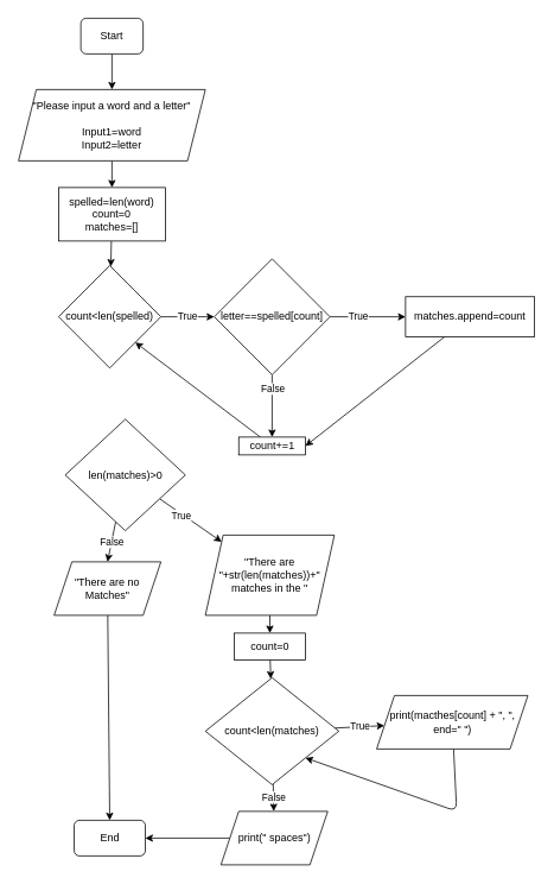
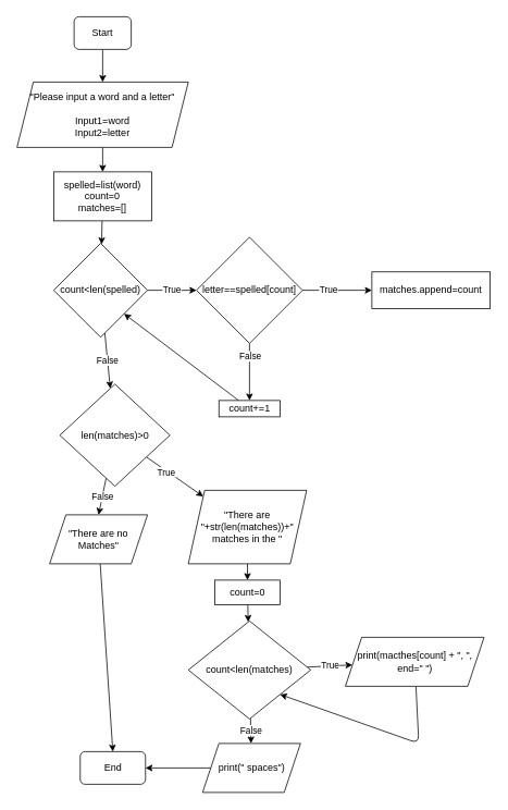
  <mxCell id="0" />
  <mxCell id="1" parent="0" />
  <mxCell id="2" value="" style="edgeStyle=none;html=1;" edge="1" parent="1" source="3" target="6"><mxGeometry relative="1" as="geometry" /></mxCell>
  <mxCell id="3" value="Start" style="rounded=1;whiteSpace=wrap;html=1;" vertex="1" parent="1"><mxGeometry x="90" y="20" width="70" height="40" as="geometry" /></mxCell>
- <mxCell id="4" value="End" style="rounded=1;whiteSpace=wrap;html=1;" vertex="1" parent="1"><mxGeometry x="82.5" y="920" width="80" height="40" as="geometry" /></mxCell>
+ <mxCell id="4" value="End" style="rounded=1;whiteSpace=wrap;html=1;" vertex="1" parent="1"><mxGeometry x="97.5" y="920" width="80" height="40" as="geometry" /></mxCell>
  <mxCell id="5" value="" style="edgeStyle=none;html=1;" edge="1" parent="1" source="6" target="13"><mxGeometry relative="1" as="geometry" /></mxCell>
  <mxCell id="6" value="&quot;Please input a word and a letter&quot;&lt;br&gt;&lt;br&gt;Input1=word&lt;br&gt;Input2=letter" style="shape=parallelogram;perimeter=parallelogramPerimeter;whiteSpace=wrap;html=1;fixedSize=1;" vertex="1" parent="1"><mxGeometry x="20" y="100" width="210" height="80" as="geometry" /></mxCell>
  <mxCell id="7" value="" style="edgeStyle=none;html=1;" edge="1" parent="1" source="11" target="18"><mxGeometry relative="1" as="geometry" /></mxCell>
  <mxCell id="8" value="False" style="edgeLabel;html=1;align=center;verticalAlign=middle;resizable=0;points=[];" vertex="1" connectable="0" parent="7"><mxGeometry x="-0.578" y="-1" relative="1" as="geometry"><mxPoint x="1" as="offset" /></mxGeometry></mxCell>
  <mxCell id="9" value="" style="edgeStyle=none;html=1;" edge="1" parent="1" source="11" target="20"><mxGeometry relative="1" as="geometry" /></mxCell>
  <mxCell id="10" value="True" style="edgeLabel;html=1;align=center;verticalAlign=middle;resizable=0;points=[];" vertex="1" connectable="0" parent="9"><mxGeometry x="-0.267" y="1" relative="1" as="geometry"><mxPoint as="offset" /></mxGeometry></mxCell>
  <mxCell id="11" value="letter==spelled[count]" style="rhombus;whiteSpace=wrap;html=1;" vertex="1" parent="1"><mxGeometry x="240" y="290" width="130" height="130" as="geometry" /></mxCell>
  <mxCell id="12" value="" style="edgeStyle=none;html=1;" edge="1" parent="1" source="13" target="16"><mxGeometry relative="1" as="geometry" /></mxCell>
- <mxCell id="13" value="spelled=len(word)&lt;br&gt;count=0&lt;br&gt;matches=[]" style="whiteSpace=wrap;html=1;" vertex="1" parent="1"><mxGeometry x="65" y="210" width="120" height="60" as="geometry" /></mxCell>
+ <mxCell id="13" value="spelled=list(word)&lt;br&gt;count=0&lt;br&gt;matches=[]" style="whiteSpace=wrap;html=1;" vertex="1" parent="1"><mxGeometry x="65" y="210" width="120" height="60" as="geometry" /></mxCell>
  <mxCell id="14" value="True" style="edgeStyle=none;html=1;" edge="1" parent="1" source="16" target="11"><mxGeometry relative="1" as="geometry" /></mxCell>
+ <mxCell id="15" value="False" style="edgeStyle=none;html=1;" edge="1" parent="1" source="16" target="35"><mxGeometry relative="1" as="geometry" /></mxCell>
  <mxCell id="16" value="count&amp;lt;len(spelled)" style="rhombus;whiteSpace=wrap;html=1;" vertex="1" parent="1"><mxGeometry x="65" y="297.5" width="115" height="115" as="geometry" /></mxCell>
  <mxCell id="17" value="" style="edgeStyle=none;html=1;entryX=1;entryY=1;entryDx=0;entryDy=0;" edge="1" parent="1" source="18" target="16"><mxGeometry relative="1" as="geometry"><mxPoint x="187.5" y="500" as="targetPoint" /></mxGeometry></mxCell>
  <mxCell id="18" value="count+=1" style="whiteSpace=wrap;html=1;" vertex="1" parent="1"><mxGeometry x="267.5" y="490" width="75" height="20" as="geometry" /></mxCell>
- <mxCell id="19" value="" style="edgeStyle=none;html=1;entryX=1;entryY=0.5;entryDx=0;entryDy=0;" edge="1" parent="1" source="20" target="18"><mxGeometry relative="1" as="geometry"><mxPoint x="527.5" y="450" as="targetPoint" /></mxGeometry></mxCell>
  <mxCell id="20" value="matches.append=count" style="whiteSpace=wrap;html=1;" vertex="1" parent="1"><mxGeometry x="455" y="332.5" width="145" height="45" as="geometry" /></mxCell>
  <mxCell id="21" value="" style="edgeStyle=none;html=1;" edge="1" parent="1" source="22" target="29"><mxGeometry relative="1" as="geometry" /></mxCell>
  <mxCell id="22" value="&quot;There are &quot;+str(len(matches))+&quot; matches in the &quot;" style="shape=parallelogram;perimeter=parallelogramPerimeter;whiteSpace=wrap;html=1;fixedSize=1;" vertex="1" parent="1"><mxGeometry x="230" y="600" width="145" height="90" as="geometry" /></mxCell>
  <mxCell id="23" value="False" style="edgeStyle=none;html=1;" edge="1" parent="1" source="25" target="31"><mxGeometry relative="1" as="geometry" /></mxCell>
  <mxCell id="24" value="True" style="edgeStyle=none;html=1;" edge="1" parent="1" source="25" target="27"><mxGeometry relative="1" as="geometry" /></mxCell>
  <mxCell id="25" value="count&amp;lt;len(matches)" style="rhombus;whiteSpace=wrap;html=1;" vertex="1" parent="1"><mxGeometry x="230" y="760" width="150" height="120" as="geometry" /></mxCell>
  <mxCell id="26" value="" style="edgeStyle=none;html=1;entryX=1;entryY=1;entryDx=0;entryDy=0;" edge="1" parent="1" source="27" target="25"><mxGeometry relative="1" as="geometry"><mxPoint x="507.5" y="920" as="targetPoint" /><Array as="points"><mxPoint x="512.5" y="910" /></Array></mxGeometry></mxCell>
  <mxCell id="27" value="print(macthes[count] + &quot;, &quot;, end=&quot; &quot;)" style="shape=parallelogram;perimeter=parallelogramPerimeter;whiteSpace=wrap;html=1;fixedSize=1;" vertex="1" parent="1"><mxGeometry x="422.5" y="780" width="170" height="60" as="geometry" /></mxCell>
  <mxCell id="28" value="" style="edgeStyle=none;html=1;" edge="1" parent="1" source="29" target="25"><mxGeometry relative="1" as="geometry" /></mxCell>
  <mxCell id="29" value="count=0" style="whiteSpace=wrap;html=1;" vertex="1" parent="1"><mxGeometry x="262.5" y="710" width="80" height="30" as="geometry" /></mxCell>
  <mxCell id="30" value="" style="edgeStyle=none;html=1;" edge="1" parent="1" source="31" target="4"><mxGeometry relative="1" as="geometry" /></mxCell>
  <mxCell id="31" value="print(&quot; spaces&quot;)" style="shape=parallelogram;perimeter=parallelogramPerimeter;whiteSpace=wrap;html=1;fixedSize=1;" vertex="1" parent="1"><mxGeometry x="247.5" y="910" width="120" height="60" as="geometry" /></mxCell>
  <mxCell id="32" value="" style="edgeStyle=none;html=1;" edge="1" parent="1" source="35" target="22"><mxGeometry relative="1" as="geometry" /></mxCell>
  <mxCell id="33" value="True" style="edgeLabel;html=1;align=center;verticalAlign=middle;resizable=0;points=[];" vertex="1" connectable="0" parent="32"><mxGeometry x="-0.299" y="-2" relative="1" as="geometry"><mxPoint as="offset" /></mxGeometry></mxCell>
  <mxCell id="34" value="False" style="edgeStyle=none;html=1;entryX=0.5;entryY=0;entryDx=0;entryDy=0;" edge="1" parent="1" source="35" target="37"><mxGeometry relative="1" as="geometry"><mxPoint x="240" y="560" as="targetPoint" /></mxGeometry></mxCell>
  <mxCell id="35" value="len(matches)&amp;gt;0" style="rhombus;whiteSpace=wrap;html=1;" vertex="1" parent="1"><mxGeometry x="72.5" y="470" width="135" height="125" as="geometry" /></mxCell>
  <mxCell id="36" value="" style="edgeStyle=none;html=1;entryX=0.5;entryY=0;entryDx=0;entryDy=0;" edge="1" parent="1" source="37" target="4"><mxGeometry relative="1" as="geometry"><mxPoint x="120" y="760" as="targetPoint" /></mxGeometry></mxCell>
  <mxCell id="37" value="&quot;There are no Matches&quot;" style="shape=parallelogram;perimeter=parallelogramPerimeter;whiteSpace=wrap;html=1;fixedSize=1;" vertex="1" parent="1"><mxGeometry x="60" y="630" width="120" height="60" as="geometry" /></mxCell>
